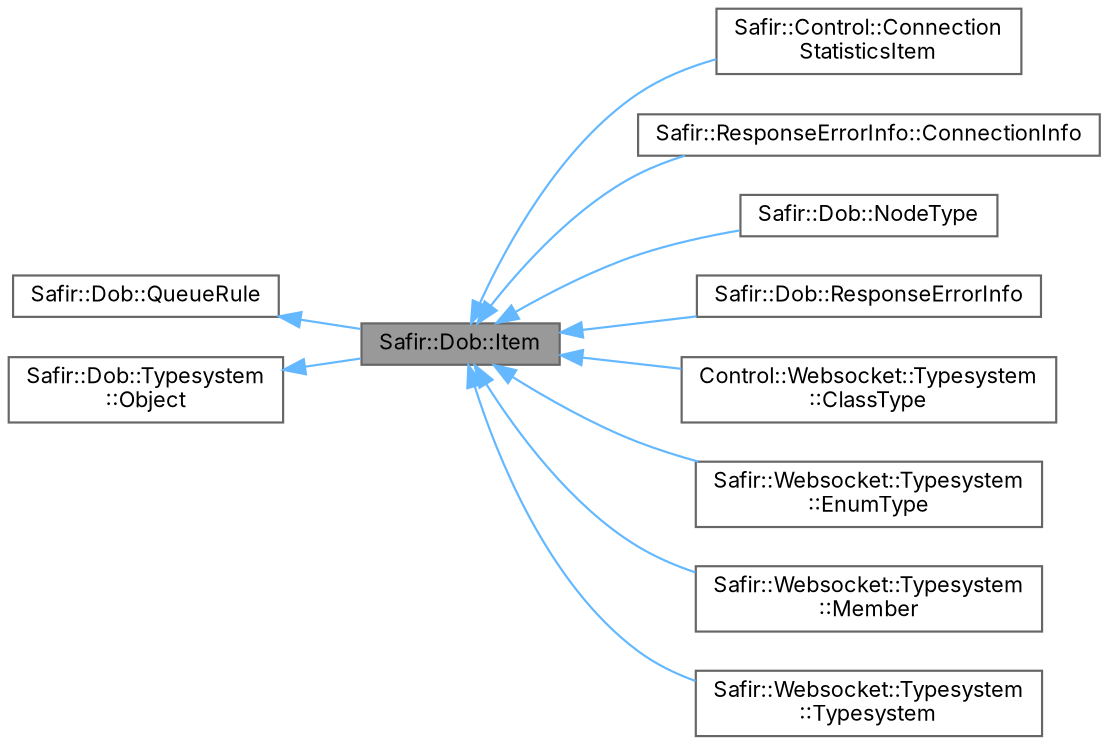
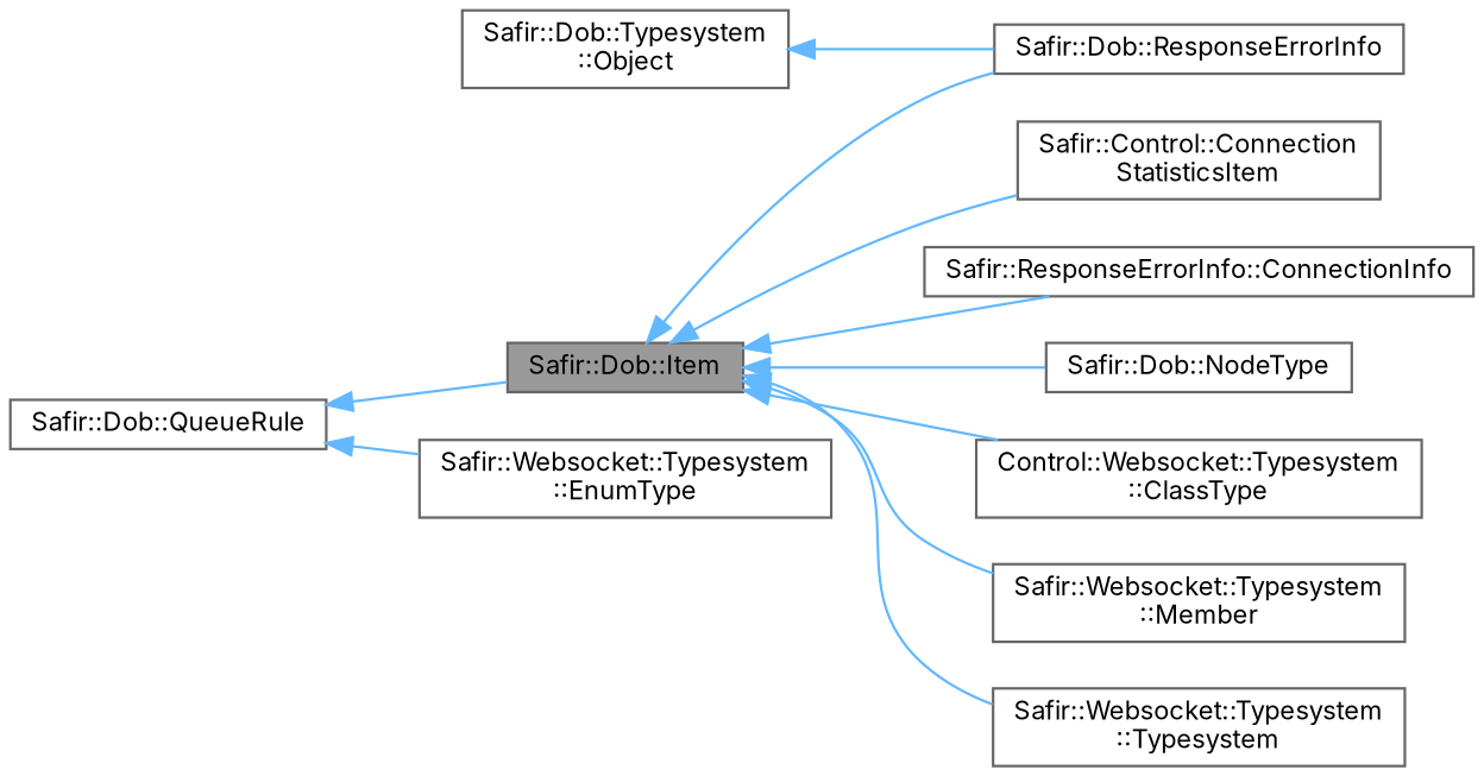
  digraph {
    fontname=Inter
    rankdir=LR
    node [color=gray40 fillcolor=white fontname=Inter fontsize=10 shape=box style=filled]
    edge [color=steelblue1 dir=back fontname=Inter fontsize=10 labelfontname=Helvetica labelfontsize=10 style=solid]
    n1 [fillcolor=grey60 fontcolor=black height=0.2 label="Safir::Dob::Item" width=0.4]
    n2 [height=0.2 label="Safir::Control::Connection\lStatisticsItem" width=0.4]
    n3 [height=0.2 label="Safir::ResponseErrorInfo::ConnectionInfo" width=0.4]
    n4 [height=0.2 label="Safir::Dob::NodeType" width=0.4]
    n5 [height=0.2 label="Safir::Dob::ResponseErrorInfo" width=0.4]
    n6 [height=0.2 label="Control::Websocket::Typesystem\l::ClassType" width=0.4]
    n7 [height=0.2 label="Safir::Websocket::Typesystem\l::EnumType" width=0.4]
    n8 [height=0.2 label="Safir::Websocket::Typesystem\l::Member" width=0.4]
    n9 [height=0.2 label="Safir::Websocket::Typesystem\l::Typesystem" width=0.4]
    n10 [height=0.2 label="Safir::Dob::QueueRule" width=0.4]
    n11 [height=0.2 label="Safir::Dob::Typesystem\l::Object" width=0.4]
    n1 -> n2
    n1 -> n3
    n1 -> n4
    n1 -> n5
    n1 -> n6
-   n1 -> n7
+   n10 -> n7
    n1 -> n8
    n1 -> n9
    n10 -> n1
-   n11 -> n1
+   n11 -> n5
  }
